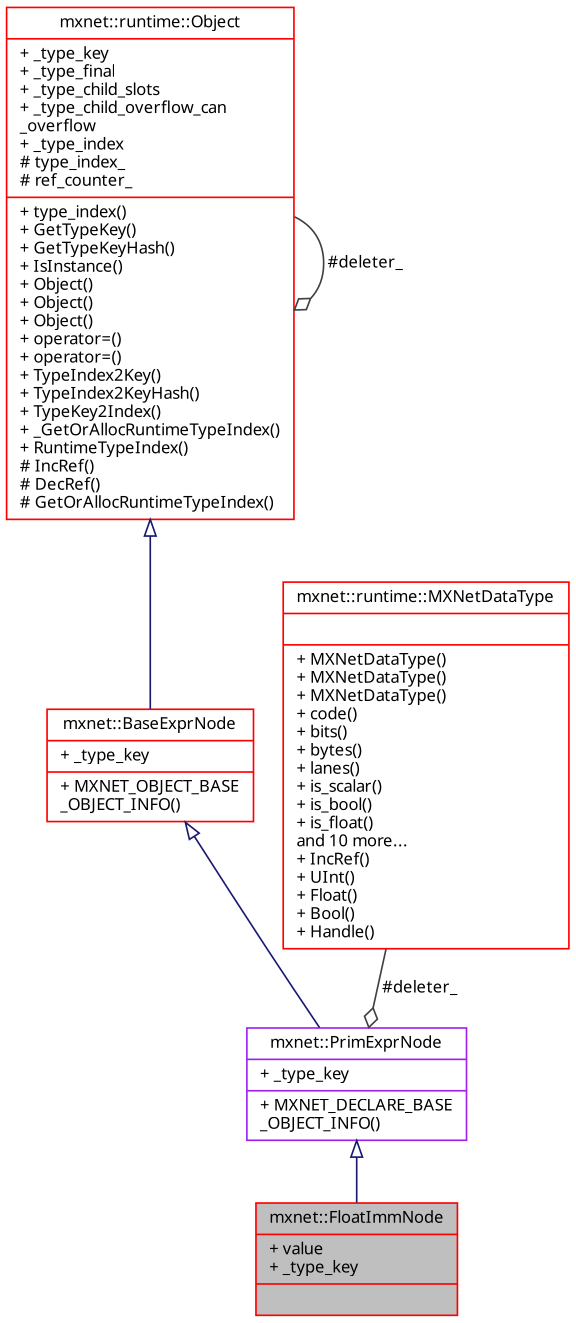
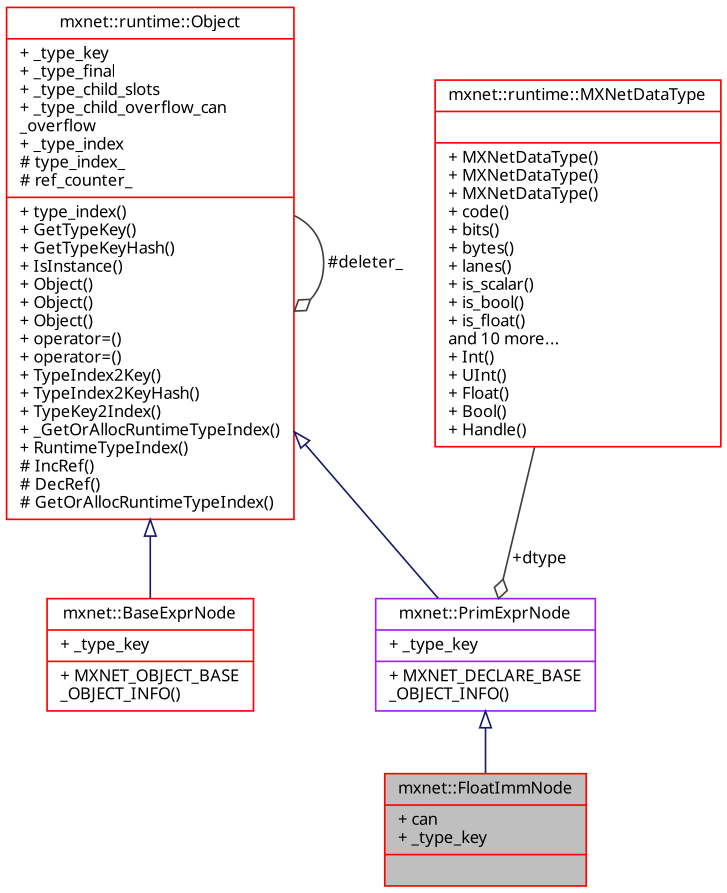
  digraph {
    fontname="Noto Sans"
    node [color=red fillcolor=white fontname="Noto Sans" fontsize=10 shape=record style=filled]
    edge [arrowtail=onormal color=midnightblue dir=back fontname="Noto Sans" fontsize=10 labelfontname=Helvetica labelfontsize=10 style=solid]
-   n1 [fillcolor=grey75 fontcolor=black height=0.2 label="{mxnet::FloatImmNode\n|+ value\l+ _type_key\l|}" width=0.4]
+   n1 [fillcolor=grey75 fontcolor=black height=0.2 label="{mxnet::FloatImmNode\n|+ can\l+ _type_key\l|}" width=0.4]
    n2 [color=purple height=0.2 label="{mxnet::PrimExprNode\n|+ _type_key\l|+ MXNET_DECLARE_BASE\l_OBJECT_INFO()\l}" width=0.4]
    n3 [height=0.2 label="{mxnet::BaseExprNode\n|+ _type_key\l|+ MXNET_OBJECT_BASE\l_OBJECT_INFO()\l}" width=0.4]
    n4 [height=0.2 label="{mxnet::runtime::Object\n|+ _type_key\l+ _type_final\l+ _type_child_slots\l+ _type_child_overflow_can\l_overflow\l+ _type_index\l# type_index_\l# ref_counter_\l|+ type_index()\l+ GetTypeKey()\l+ GetTypeKeyHash()\l+ IsInstance()\l+ Object()\l+ Object()\l+ Object()\l+ operator=()\l+ operator=()\l+ TypeIndex2Key()\l+ TypeIndex2KeyHash()\l+ TypeKey2Index()\l+ _GetOrAllocRuntimeTypeIndex()\l+ RuntimeTypeIndex()\l# IncRef()\l# DecRef()\l# GetOrAllocRuntimeTypeIndex()\l}" width=0.4]
-   n5 [height=0.2 label="{mxnet::runtime::MXNetDataType\n||+ MXNetDataType()\l+ MXNetDataType()\l+ MXNetDataType()\l+ code()\l+ bits()\l+ bytes()\l+ lanes()\l+ is_scalar()\l+ is_bool()\l+ is_float()\land 10 more...\l+ IncRef()\l+ UInt()\l+ Float()\l+ Bool()\l+ Handle()\l}" width=0.4]
+   n5 [height=0.2 label="{mxnet::runtime::MXNetDataType\n||+ MXNetDataType()\l+ MXNetDataType()\l+ MXNetDataType()\l+ code()\l+ bits()\l+ bytes()\l+ lanes()\l+ is_scalar()\l+ is_bool()\l+ is_float()\land 10 more...\l+ Int()\l+ UInt()\l+ Float()\l+ Bool()\l+ Handle()\l}" width=0.4]
    n2 -> n1
-   n3 -> n2
+   n4 -> n2
    n4 -> n3
    n4 -> n4 [arrowhead=odiamond color=grey25 label=" #deleter_" arrowtail="" dir=""]
-   n5 -> n2 [arrowhead=odiamond color=grey25 label=" #deleter_" arrowtail="" dir=""]
+   n5 -> n2 [arrowhead=odiamond color=grey25 label=" +dtype" arrowtail="" dir=""]
  }
